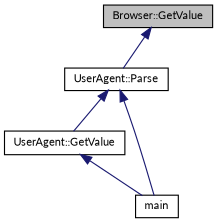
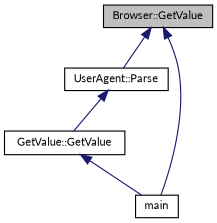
  digraph {
    fontname=Lato
    rankdir=TB
    node [color=black fontname=Lato fontsize=10 shape=record]
    edge [color=midnightblue dir=back fontname=Lato fontsize=10 labelfontname=FreeSans labelfontsize=10 style=solid]
    n1 [fillcolor=grey75 fontcolor=black height=0.2 label="Browser::GetValue" style=filled width=0.4]
    n2 [height=0.2 label="UserAgent::Parse" width=0.4]
-   n3 [height=0.2 label="UserAgent::GetValue" width=0.4]
+   n3 [height=0.2 label="GetValue::GetValue" width=0.4]
    n4 [height=0.2 label=main width=0.4]
    n1 -> n2
    n2 -> n3
-   n2 -> n4
+   n1 -> n4
    n3 -> n4
  }
